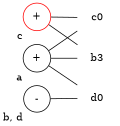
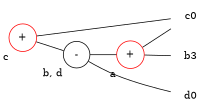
  graph {
    rankdir=LR
    node [shape=none color=red]
    n1 [label=b3 color=""]
    n2 [label=c0]
    n3 [label=d0]
-   n4 [color=black label="+" shape=circle xlabel=a]
+   n4 [label="+" shape=circle xlabel=a]
    n5 [label="-" shape=circle xlabel="b, d" color=""]
    n6 [label="+" shape=circle xlabel=c]
    subgraph sub_1 {
      rank=sink
      n1
      n2
      n3
    }
    n4 -- n1
    n4 -- n2
    n5 -- n3
-   n3 -- n4
+   n5 -- n4
    n6 -- n2
-   n6 -- n1
+   n6 -- n5
  }
